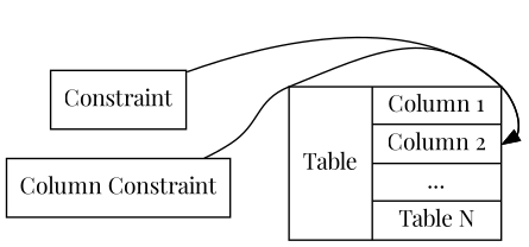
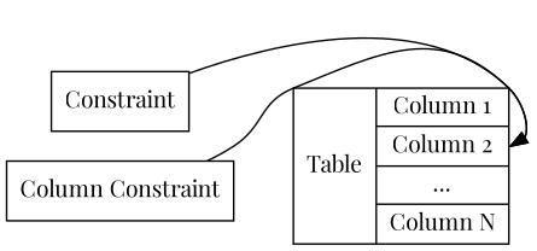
  digraph {
    fontname="Playfair Display"
    rankdir=LR
    node [fontname="Playfair Display" shape=box]
    edge [fontname="Playfair Display" headport=c2]
-   n1 [label="{Table|{Column 1|<c2> Column 2|...|Table N}}" shape=record]
+   n1 [label="{Table|{Column 1|<c2> Column 2|...|Column N}}" shape=record]
    Constraint
    n3 [label="Column Constraint"]
    Constraint -> n1
    n3 -> n1
  }
